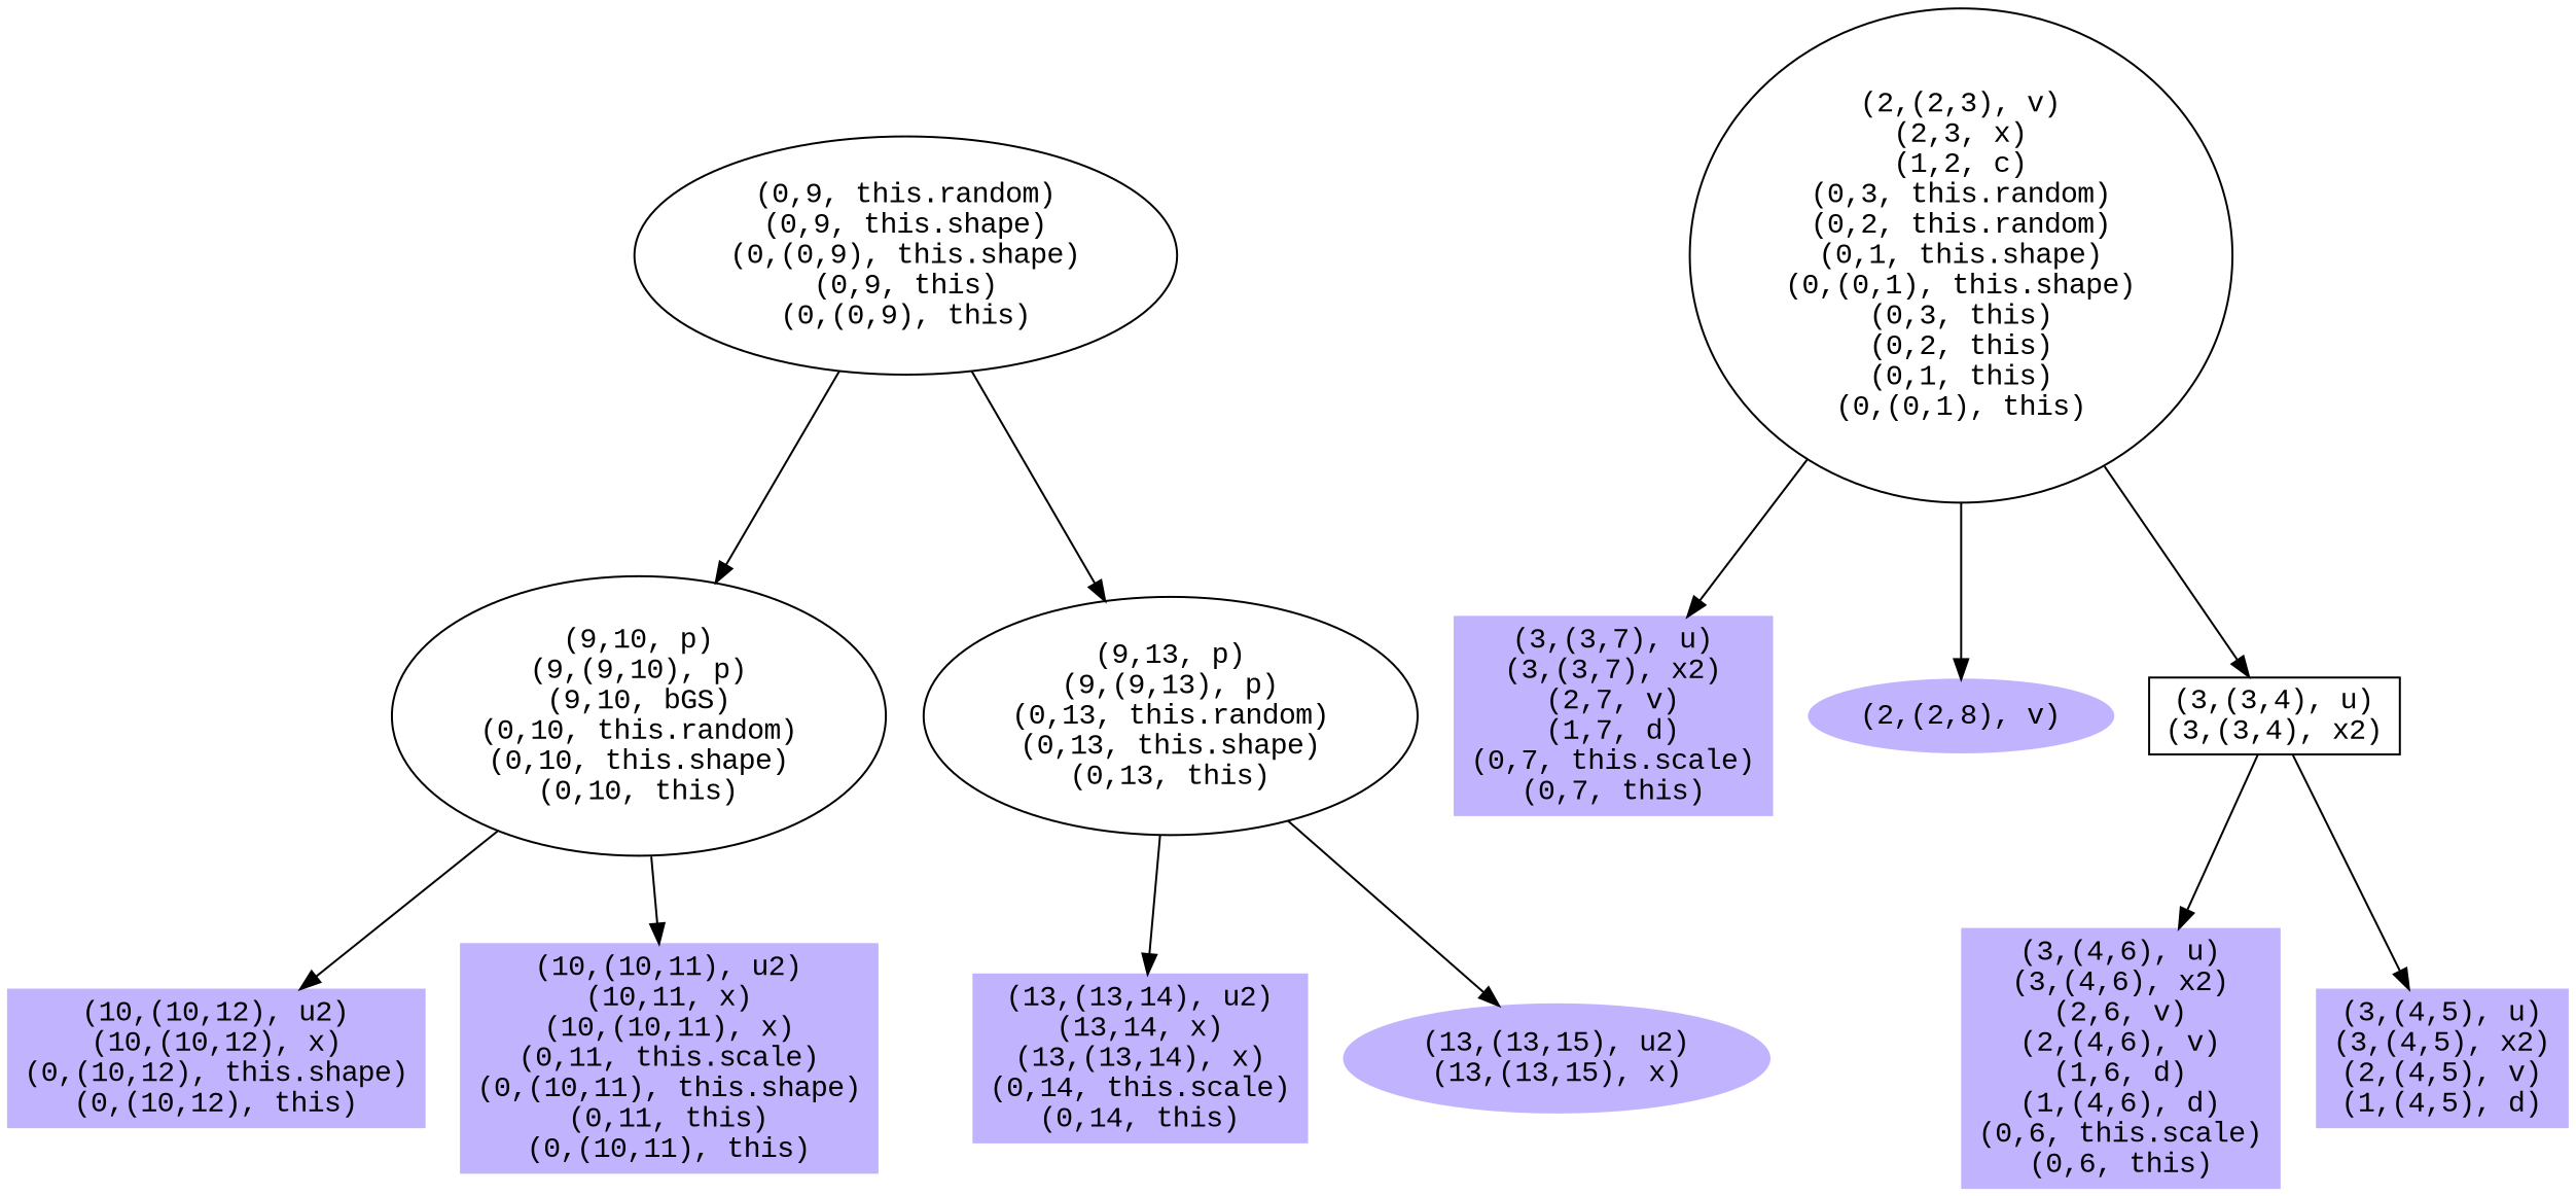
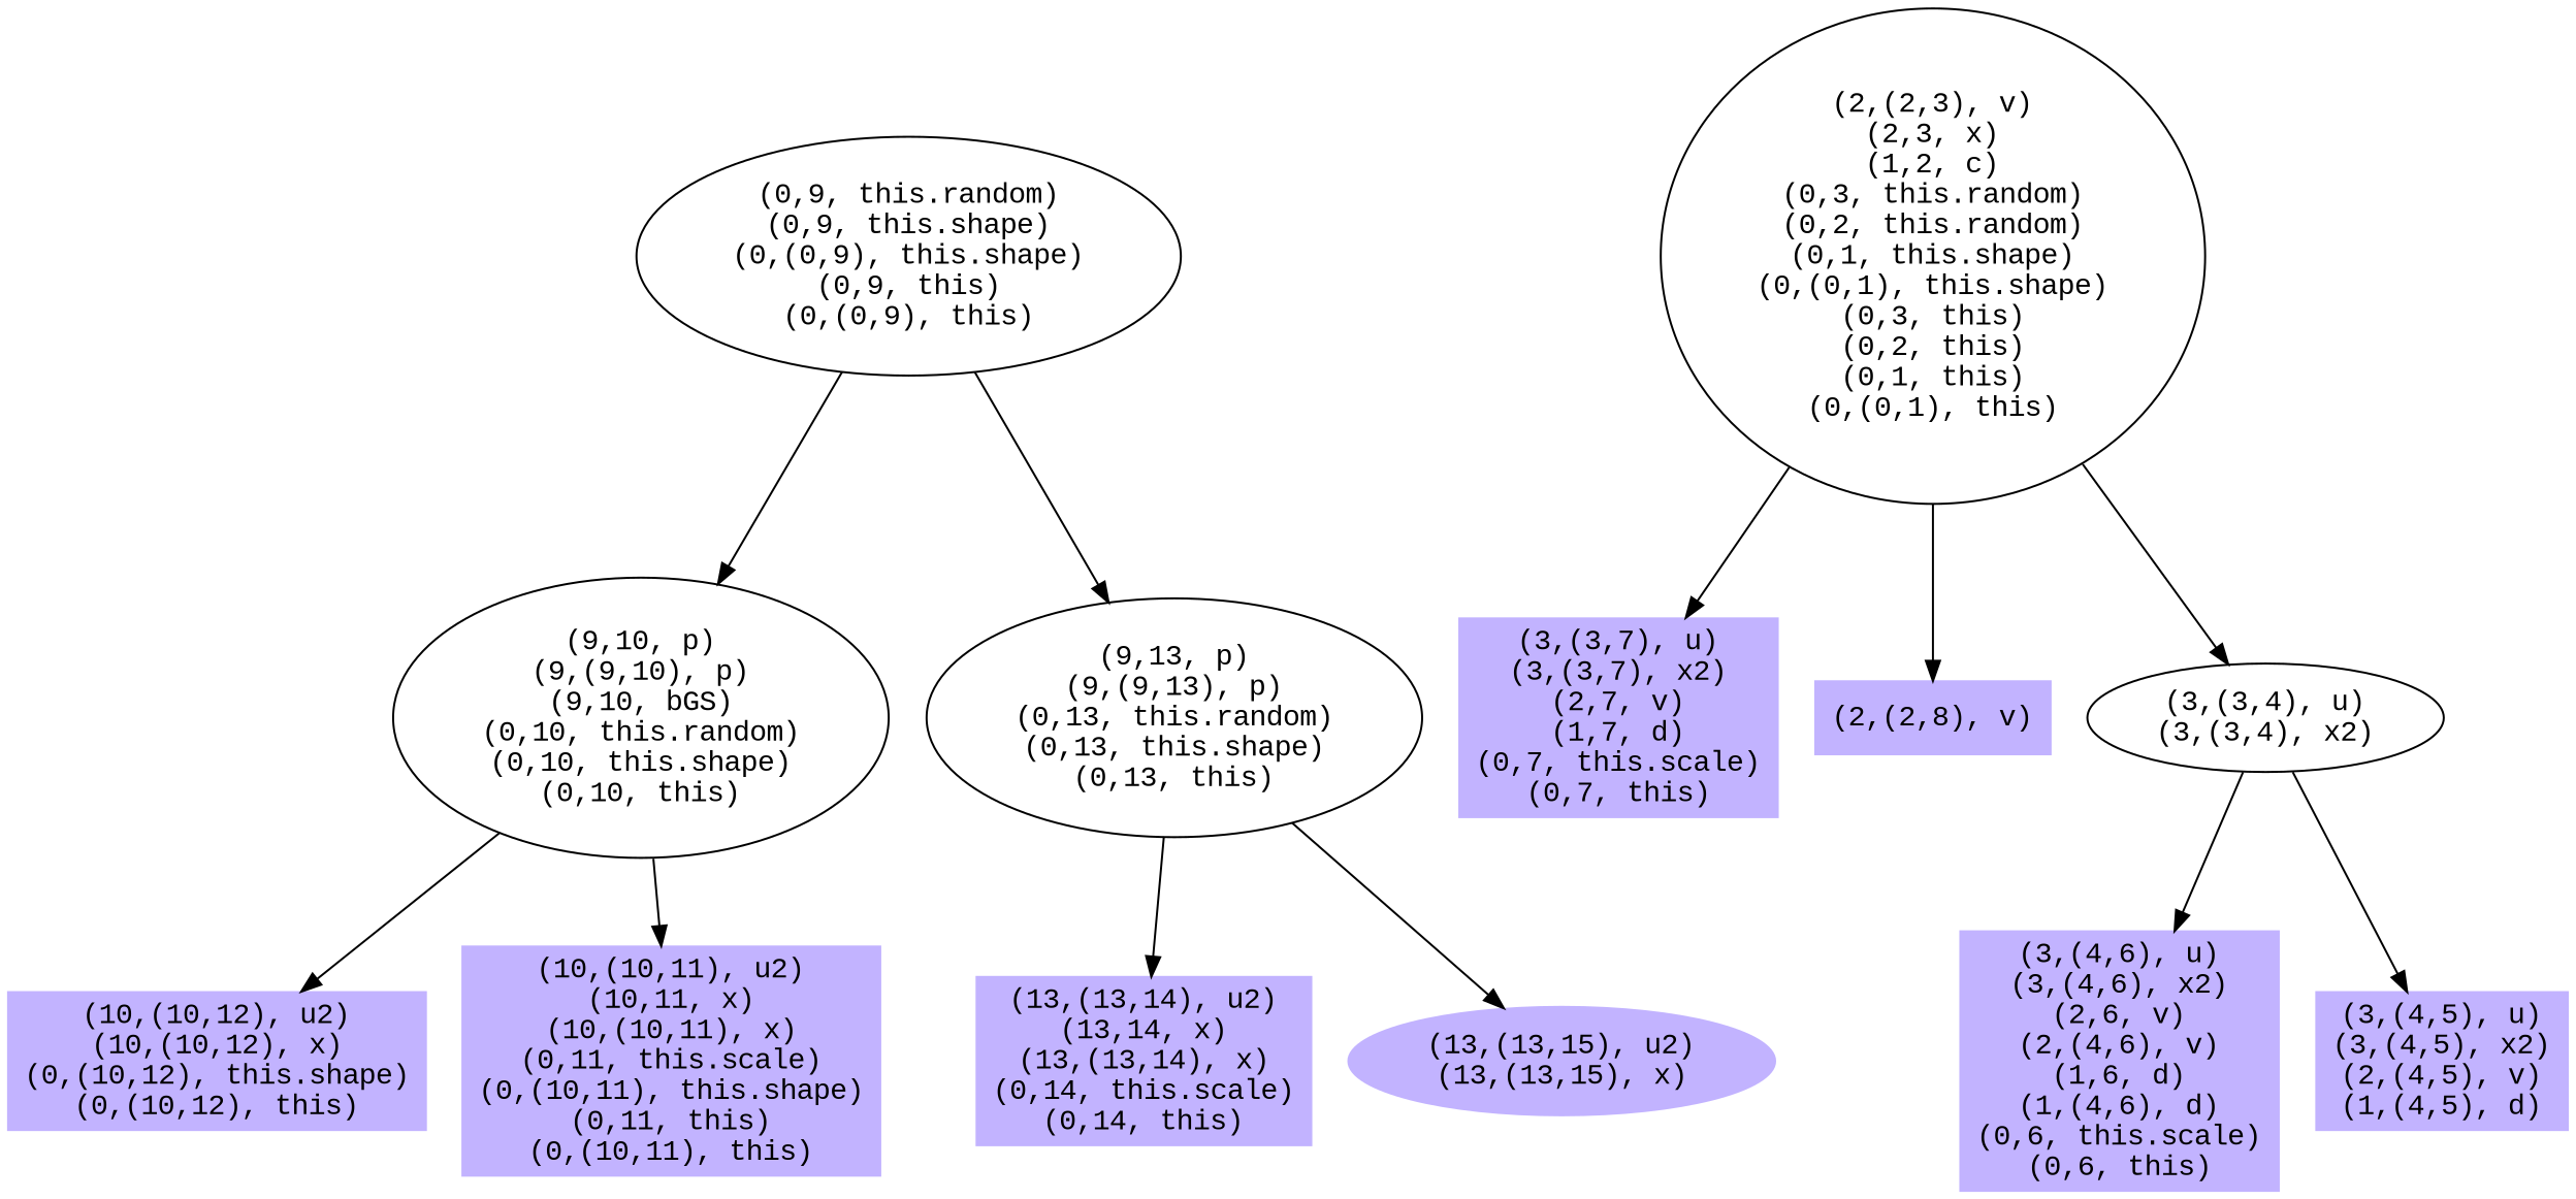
  digraph {
    fontname="Liberation Mono"
    node [color=".7 .3 1.0" fontname="Liberation Mono" shape=box style=filled]
    edge [fontname="Liberation Mono"]
    n1 [label="(10,(10,12), u2)\n(10,(10,12), x)\n(0,(10,12), this.shape)\n(0,(10,12), this)"]
    n2 [label="(10,(10,11), u2)\n(10,11, x)\n(10,(10,11), x)\n(0,11, this.scale)\n(0,(10,11), this.shape)\n(0,11, this)\n(0,(10,11), this)"]
    n3 [label="(9,10, p)\n(9,(9,10), p)\n(9,10, bGS)\n(0,10, this.random)\n(0,10, this.shape)\n(0,10, this)" color="" shape="" style=""]
    n4 [label="(13,(13,14), u2)\n(13,14, x)\n(13,(13,14), x)\n(0,14, this.scale)\n(0,14, this)"]
    n5 [label="(13,(13,15), u2)\n(13,(13,15), x)" shape=ellipse]
    n6 [label="(9,13, p)\n(9,(9,13), p)\n(0,13, this.random)\n(0,13, this.shape)\n(0,13, this)" color="" shape="" style=""]
    n7 [label="(0,9, this.random)\n(0,9, this.shape)\n(0,(0,9), this.shape)\n(0,9, this)\n(0,(0,9), this)" color="" shape="" style=""]
    n8 [label="(3,(4,6), u)\n(3,(4,6), x2)\n(2,6, v)\n(2,(4,6), v)\n(1,6, d)\n(1,(4,6), d)\n(0,6, this.scale)\n(0,6, this)"]
    n9 [label="(3,(3,7), u)\n(3,(3,7), x2)\n(2,7, v)\n(1,7, d)\n(0,7, this.scale)\n(0,7, this)"]
    n10 [label="(3,(4,5), u)\n(3,(4,5), x2)\n(2,(4,5), v)\n(1,(4,5), d)"]
-   n11 [label="(2,(2,8), v)" shape=ellipse]
-   n12 [label="(3,(3,4), u)\n(3,(3,4), x2)" color="" style=""]
+   n11 [label="(2,(2,8), v)"]
+   n12 [label="(3,(3,4), u)\n(3,(3,4), x2)" color="" shape="" style=""]
    n13 [label="(2,(2,3), v)\n(2,3, x)\n(1,2, c)\n(0,3, this.random)\n(0,2, this.random)\n(0,1, this.shape)\n(0,(0,1), this.shape)\n(0,3, this)\n(0,2, this)\n(0,1, this)\n(0,(0,1), this)" color="" shape="" style=""]
    n3 -> n1
    n3 -> n2
    n6 -> n4
    n6 -> n5
    n7 -> n3
    n7 -> n6
    n12 -> n8
    n12 -> n10
    n13 -> n9
    n13 -> n11
    n13 -> n12
  }
